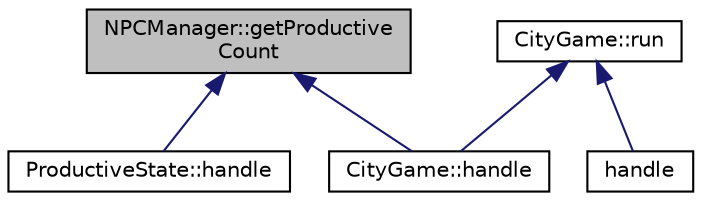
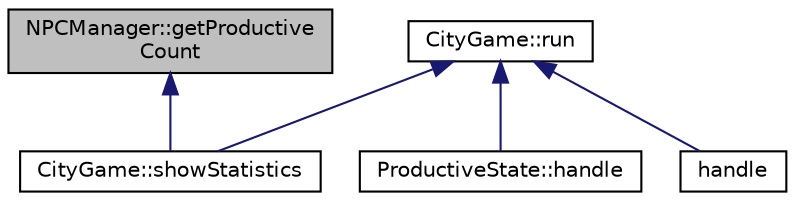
  digraph {
    rankdir=TB
    node [color=black fillcolor=white fontname=Helvetica fontsize=10 shape=record style=filled]
    edge [color=midnightblue dir=back fontname=Helvetica fontsize=10 labelfontname=Helvetica labelfontsize=10 style=solid]
    n1 [fillcolor=grey75 fontcolor=black height=0.2 label="NPCManager::getProductive\lCount" width=0.4]
    n2 [height=0.2 label="ProductiveState::handle" width=0.4]
-   n3 [height=0.2 label="CityGame::handle" width=0.4]
+   n3 [height=0.2 label="CityGame::showStatistics" width=0.4]
    n4 [height=0.2 label="CityGame::run" width=0.4]
    n5 [height=0.2 label=handle width=0.4]
-   n1 -> n2
+   n4 -> n2
    n1 -> n3
    n4 -> n3
    n4 -> n5
  }
